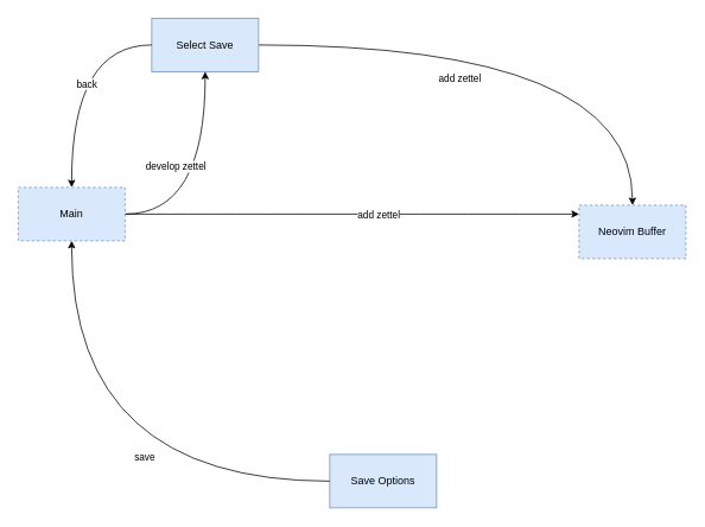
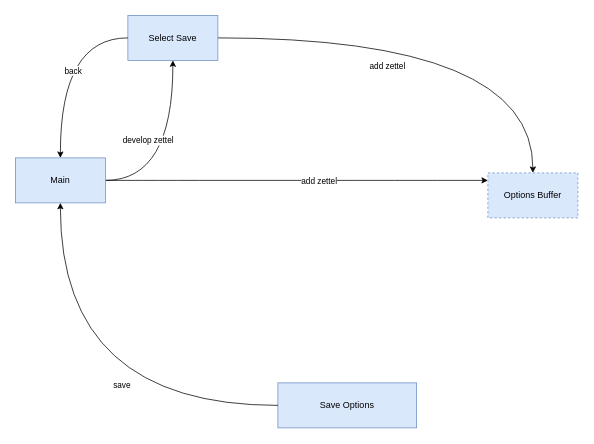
  <mxCell id="0" />
  <mxCell id="1" parent="0" />
  <mxCell id="2" style="rounded=0;orthogonalLoop=1;jettySize=auto;html=1;edgeStyle=orthogonalEdgeStyle;curved=1;" edge="1" parent="1" source="6" target="7"><mxGeometry relative="1" as="geometry"><mxPoint x="210" y="301.429" as="targetPoint" /><Array as="points"><mxPoint x="660" y="260" /></Array></mxGeometry></mxCell>
  <mxCell id="3" value="add zettel" style="edgeLabel;html=1;align=center;verticalAlign=middle;resizable=0;points=[];" vertex="1" connectable="0" parent="2"><mxGeometry x="0.084" y="-2" relative="1" as="geometry"><mxPoint x="8" y="-2" as="offset" /></mxGeometry></mxCell>
  <mxCell id="4" style="rounded=0;orthogonalLoop=1;jettySize=auto;html=1;edgeStyle=orthogonalEdgeStyle;curved=1;" edge="1" parent="1" source="6" target="13"><mxGeometry relative="1" as="geometry"><mxPoint x="171.165" y="161.767" as="targetPoint" /></mxGeometry></mxCell>
  <mxCell id="5" value="develop zettel" style="edgeLabel;html=1;align=center;verticalAlign=middle;resizable=0;points=[];" vertex="1" connectable="0" parent="4"><mxGeometry x="0.053" y="-2" relative="1" as="geometry"><mxPoint x="-36" y="-12" as="offset" /></mxGeometry></mxCell>
- <mxCell id="6" value="Main" style="rounded=0;whiteSpace=wrap;html=1;fillColor=#dae8fc;strokeColor=#6c8ebf;dashed=1;" vertex="1" parent="1"><mxGeometry x="20" y="210" width="120" height="60" as="geometry" /></mxCell>
- <mxCell id="7" value="Neovim B&lt;span style=&quot;background-color: initial;&quot;&gt;uffer&lt;/span&gt;" style="rounded=0;whiteSpace=wrap;html=1;dashed=1;fillColor=#dae8fc;strokeColor=#6c8ebf;" vertex="1" parent="1"><mxGeometry x="650" y="230" width="120" height="60" as="geometry" /></mxCell>
- <mxCell id="8" value="Save Options" style="rounded=0;whiteSpace=wrap;html=1;fillColor=#dae8fc;strokeColor=#6c8ebf;" vertex="1" parent="1"><mxGeometry x="370" y="510" width="120" height="60" as="geometry" /></mxCell>
+ <mxCell id="6" value="Main" style="rounded=0;whiteSpace=wrap;html=1;fillColor=#dae8fc;strokeColor=#6c8ebf;" vertex="1" parent="1"><mxGeometry x="20" y="210" width="120" height="60" as="geometry" /></mxCell>
+ <mxCell id="7" value="Options B&lt;span style=&quot;background-color: initial;&quot;&gt;uffer&lt;/span&gt;" style="rounded=0;whiteSpace=wrap;html=1;dashed=1;fillColor=#dae8fc;strokeColor=#6c8ebf;" vertex="1" parent="1"><mxGeometry x="650" y="230" width="120" height="60" as="geometry" /></mxCell>
+ <mxCell id="8" value="Save Options" style="rounded=0;whiteSpace=wrap;html=1;fillColor=#dae8fc;strokeColor=#6c8ebf;" vertex="1" parent="1"><mxGeometry x="370" y="510" width="185" height="60" as="geometry" /></mxCell>
  <mxCell id="9" style="rounded=0;orthogonalLoop=1;jettySize=auto;html=1;edgeStyle=orthogonalEdgeStyle;curved=1;" edge="1" parent="1" source="8" target="6"><mxGeometry relative="1" as="geometry"><mxPoint x="180" y="540" as="sourcePoint" /></mxGeometry></mxCell>
  <mxCell id="10" value="save" style="edgeLabel;html=1;align=center;verticalAlign=middle;resizable=0;points=[];" vertex="1" connectable="0" parent="9"><mxGeometry x="-0.252" y="-28" relative="1" as="geometry"><mxPoint as="offset" /></mxGeometry></mxCell>
  <mxCell id="11" style="rounded=0;orthogonalLoop=1;jettySize=auto;html=1;edgeStyle=orthogonalEdgeStyle;curved=1;" edge="1" parent="1" source="13" target="7"><mxGeometry relative="1" as="geometry"><mxPoint x="570" y="110" as="targetPoint" /></mxGeometry></mxCell>
  <mxCell id="12" value="add zettel" style="edgeLabel;html=1;align=center;verticalAlign=middle;resizable=0;points=[];" vertex="1" connectable="0" parent="11"><mxGeometry x="-0.25" y="-37" relative="1" as="geometry"><mxPoint as="offset" /></mxGeometry></mxCell>
  <mxCell id="13" value="Select Save" style="rounded=0;whiteSpace=wrap;html=1;fillColor=#dae8fc;strokeColor=#6c8ebf;" vertex="1" parent="1"><mxGeometry x="170" y="20" width="120" height="60" as="geometry" /></mxCell>
  <mxCell id="14" style="rounded=0;orthogonalLoop=1;jettySize=auto;html=1;edgeStyle=orthogonalEdgeStyle;curved=1;" edge="1" parent="1" source="13" target="6"><mxGeometry relative="1" as="geometry"><mxPoint x="178.051" y="10.021" as="sourcePoint" /></mxGeometry></mxCell>
  <mxCell id="15" value="back" style="edgeLabel;html=1;align=center;verticalAlign=middle;resizable=0;points=[];" vertex="1" connectable="0" parent="14"><mxGeometry x="0.067" y="16" relative="1" as="geometry"><mxPoint as="offset" /></mxGeometry></mxCell>
